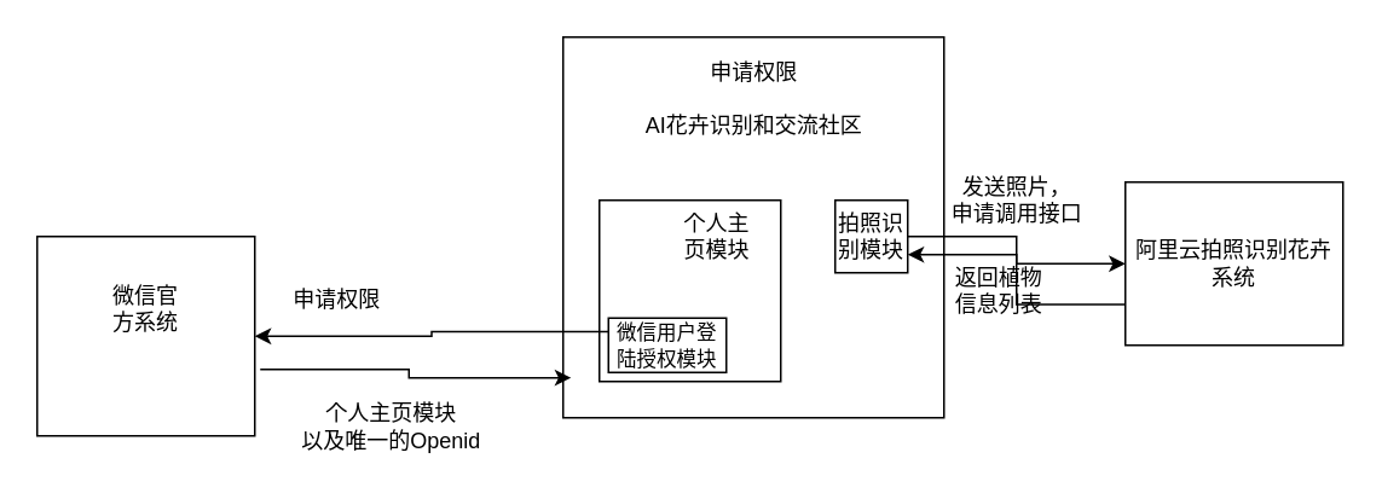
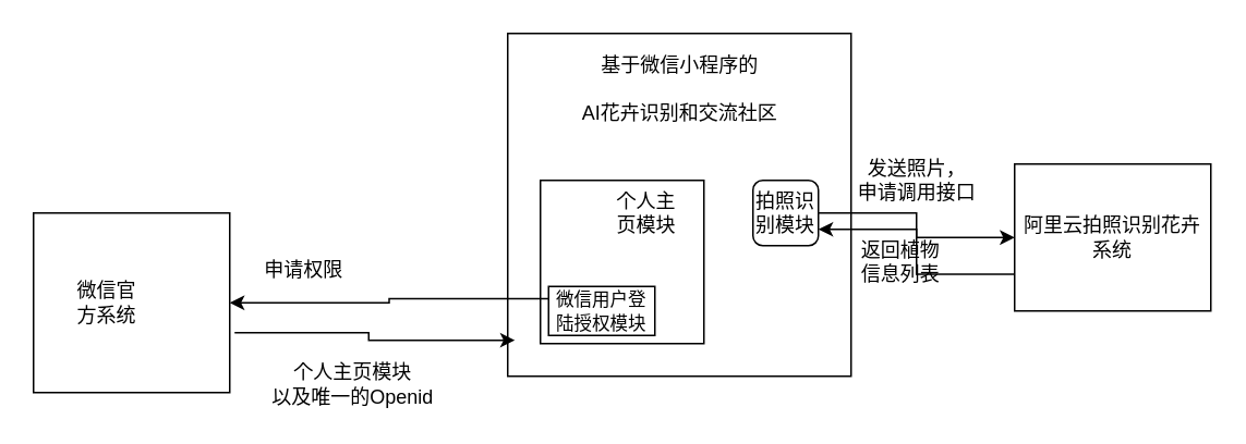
  <mxCell id="0" />
  <mxCell id="1" parent="0" />
  <mxCell id="2" value="" style="whiteSpace=wrap;html=1;aspect=fixed;fillColor=none;" vertex="1" parent="1"><mxGeometry x="310" y="20" width="210" height="210" as="geometry" /></mxCell>
  <mxCell id="3" style="edgeStyle=orthogonalEdgeStyle;rounded=0;orthogonalLoop=1;jettySize=auto;html=1;exitX=1;exitY=0.5;exitDx=0;exitDy=0;entryX=0;entryY=0.5;entryDx=0;entryDy=0;" edge="1" parent="1" source="4" target="7"><mxGeometry relative="1" as="geometry" /></mxCell>
- <mxCell id="4" value="拍照识别模块" style="rounded=0;whiteSpace=wrap;html=1;fillColor=none;gradientColor=none;" vertex="1" parent="1"><mxGeometry x="460" y="110" width="40" height="40" as="geometry" /></mxCell>
- <mxCell id="5" value="&lt;span style=&quot;font-size: 12px ; font-weight: 400&quot;&gt;申请权限&lt;/span&gt;&lt;br style=&quot;font-size: 12px ; font-weight: 400&quot;&gt;&lt;span style=&quot;font-size: 12px ; font-weight: 400&quot;&gt;AI花卉识别和交流社区&lt;/span&gt;" style="text;strokeColor=none;fillColor=none;html=1;fontSize=24;fontStyle=1;verticalAlign=middle;align=center;" vertex="1" parent="1"><mxGeometry x="365" y="30" width="100" height="40" as="geometry" /></mxCell>
+ <mxCell id="4" value="拍照识别模块" style="whiteSpace=wrap;html=1;fillColor=none;gradientColor=none;rounded=1;" vertex="1" parent="1"><mxGeometry x="460" y="110" width="40" height="40" as="geometry" /></mxCell>
+ <mxCell id="5" value="&lt;span style=&quot;font-size: 12px ; font-weight: 400&quot;&gt;基于微信小程序的&lt;/span&gt;&lt;br style=&quot;font-size: 12px ; font-weight: 400&quot;&gt;&lt;span style=&quot;font-size: 12px ; font-weight: 400&quot;&gt;AI花卉识别和交流社区&lt;/span&gt;" style="text;strokeColor=none;fillColor=none;html=1;fontSize=24;fontStyle=1;verticalAlign=middle;align=center;" vertex="1" parent="1"><mxGeometry x="365" y="30" width="100" height="40" as="geometry" /></mxCell>
  <mxCell id="6" style="edgeStyle=orthogonalEdgeStyle;rounded=0;orthogonalLoop=1;jettySize=auto;html=1;exitX=0;exitY=0.75;exitDx=0;exitDy=0;entryX=1;entryY=0.75;entryDx=0;entryDy=0;" edge="1" parent="1" source="7" target="4"><mxGeometry relative="1" as="geometry" /></mxCell>
  <mxCell id="7" value="阿里云拍照识别花卉系统" style="rounded=0;whiteSpace=wrap;html=1;fillColor=none;gradientColor=none;" vertex="1" parent="1"><mxGeometry x="620" y="100" width="120" height="90" as="geometry" /></mxCell>
  <mxCell id="8" value="发送照片，&lt;br&gt;申请调用接口" style="text;html=1;align=center;verticalAlign=middle;resizable=0;points=[];autosize=1;" vertex="1" parent="1"><mxGeometry x="515" y="95" width="90" height="30" as="geometry" /></mxCell>
  <mxCell id="9" value="返回植物&lt;br&gt;信息列表" style="text;html=1;align=center;verticalAlign=middle;resizable=0;points=[];autosize=1;" vertex="1" parent="1"><mxGeometry x="520" y="145" width="60" height="30" as="geometry" /></mxCell>
  <mxCell id="10" value="" style="rounded=0;whiteSpace=wrap;html=1;fillColor=none;gradientColor=none;" vertex="1" parent="1"><mxGeometry x="330" y="110" width="100" height="100" as="geometry" /></mxCell>
  <mxCell id="11" value="个人主页模块" style="text;html=1;strokeColor=none;fillColor=none;align=center;verticalAlign=middle;whiteSpace=wrap;rounded=0;" vertex="1" parent="1"><mxGeometry x="375" y="120" width="40" height="20" as="geometry" /></mxCell>
  <mxCell id="12" style="edgeStyle=orthogonalEdgeStyle;rounded=0;orthogonalLoop=1;jettySize=auto;html=1;exitX=0;exitY=0.25;exitDx=0;exitDy=0;entryX=1;entryY=0.5;entryDx=0;entryDy=0;" edge="1" parent="1" source="13" target="15"><mxGeometry relative="1" as="geometry" /></mxCell>
  <mxCell id="13" value="&lt;font style=&quot;font-size: 11px&quot;&gt;微信用户登陆授权模块&lt;/font&gt;" style="rounded=0;whiteSpace=wrap;html=1;fillColor=none;gradientColor=none;" vertex="1" parent="1"><mxGeometry x="335" y="175" width="65" height="30" as="geometry" /></mxCell>
  <mxCell id="14" style="edgeStyle=orthogonalEdgeStyle;rounded=0;orthogonalLoop=1;jettySize=auto;html=1;exitX=1.025;exitY=0.666;exitDx=0;exitDy=0;entryX=0.021;entryY=0.895;entryDx=0;entryDy=0;entryPerimeter=0;exitPerimeter=0;" edge="1" parent="1" source="15" target="2"><mxGeometry relative="1" as="geometry" /></mxCell>
  <mxCell id="15" value="" style="rounded=0;whiteSpace=wrap;html=1;fillColor=none;gradientColor=none;" vertex="1" parent="1"><mxGeometry x="20" y="130" width="120" height="110" as="geometry" /></mxCell>
- <mxCell id="16" value="微信官方系统" style="text;html=1;strokeColor=none;fillColor=none;align=center;verticalAlign=middle;whiteSpace=wrap;rounded=0;" vertex="1" parent="1"><mxGeometry x="60" y="160" width="40" height="20" as="geometry" /></mxCell>
+ <mxCell id="16" value="微信官方系统" style="text;html=1;strokeColor=none;fillColor=none;align=center;verticalAlign=middle;whiteSpace=wrap;rounded=0;" vertex="1" parent="1"><mxGeometry x="45" y="175" width="40" height="20" as="geometry" /></mxCell>
  <mxCell id="17" value="申请权限" style="text;html=1;align=center;verticalAlign=middle;resizable=0;points=[];autosize=1;" vertex="1" parent="1"><mxGeometry x="155" y="155" width="60" height="20" as="geometry" /></mxCell>
  <mxCell id="18" value="个人主页模块&lt;br&gt;以及唯一的Openid" style="text;html=1;align=center;verticalAlign=middle;resizable=0;points=[];autosize=1;" vertex="1" parent="1"><mxGeometry x="160" y="220" width="110" height="30" as="geometry" /></mxCell>
